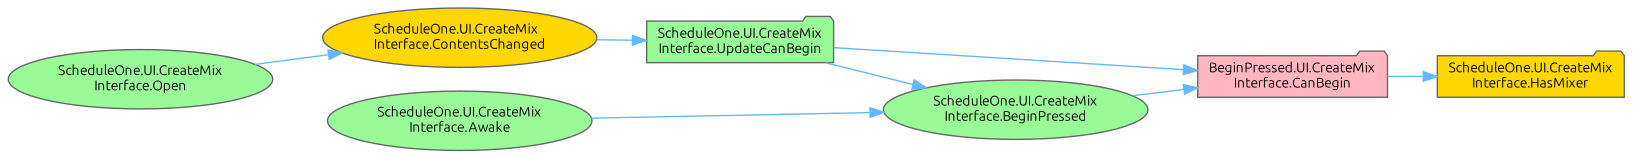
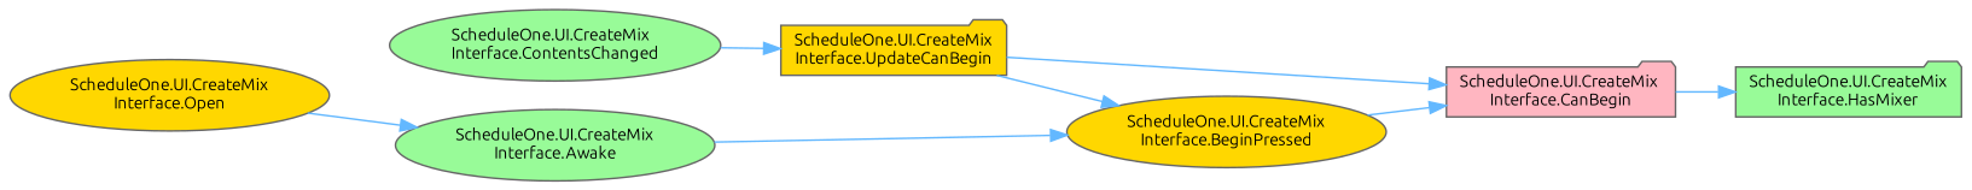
  digraph {
    fontname=Ubuntu
    rankdir=RL
    node [color=grey40 fillcolor=palegreen fontname=Ubuntu fontsize=10 shape=ellipse style=filled]
    edge [color=steelblue1 dir=back fontname=Ubuntu fontsize=10 labelfontname=Helvetica labelfontsize=10 style=solid]
-   n1 [color=gray40 fillcolor=gold fontcolor=black height=0.2 label="ScheduleOne.UI.CreateMix\lInterface.HasMixer" shape=folder width=0.4]
-   n2 [fillcolor=lightpink height=0.2 label="BeginPressed.UI.CreateMix\lInterface.CanBegin" shape=folder width=0.4]
-   n3 [height=0.2 label="ScheduleOne.UI.CreateMix\lInterface.UpdateCanBegin" shape=folder width=0.4]
-   n4 [height=0.2 label="ScheduleOne.UI.CreateMix\lInterface.BeginPressed" width=0.4]
-   n5 [fillcolor=gold height=0.2 label="ScheduleOne.UI.CreateMix\lInterface.ContentsChanged" width=0.4]
+   n1 [color=gray40 fontcolor=black height=0.2 label="ScheduleOne.UI.CreateMix\lInterface.HasMixer" shape=folder width=0.4]
+   n2 [fillcolor=lightpink height=0.2 label="ScheduleOne.UI.CreateMix\lInterface.CanBegin" shape=folder width=0.4]
+   n3 [fillcolor=gold height=0.2 label="ScheduleOne.UI.CreateMix\lInterface.UpdateCanBegin" shape=folder width=0.4]
+   n4 [fillcolor=gold height=0.2 label="ScheduleOne.UI.CreateMix\lInterface.BeginPressed" width=0.4]
+   n5 [height=0.2 label="ScheduleOne.UI.CreateMix\lInterface.ContentsChanged" width=0.4]
    n6 [height=0.2 label="ScheduleOne.UI.CreateMix\lInterface.Awake" width=0.4]
-   n7 [height=0.2 label="ScheduleOne.UI.CreateMix\lInterface.Open" width=0.4]
+   n7 [fillcolor=gold height=0.2 label="ScheduleOne.UI.CreateMix\lInterface.Open" width=0.4]
    n1 -> n2
    n2 -> n3
    n2 -> n4
    n3 -> n5
    n4 -> n3
    n4 -> n6
-   n5 -> n7
+   n6 -> n7
  }
